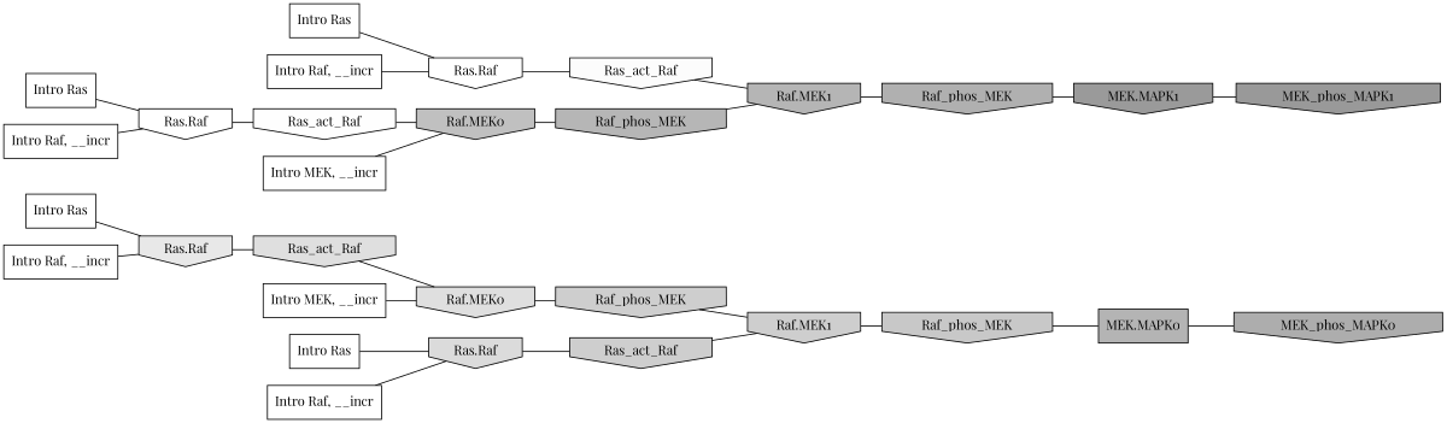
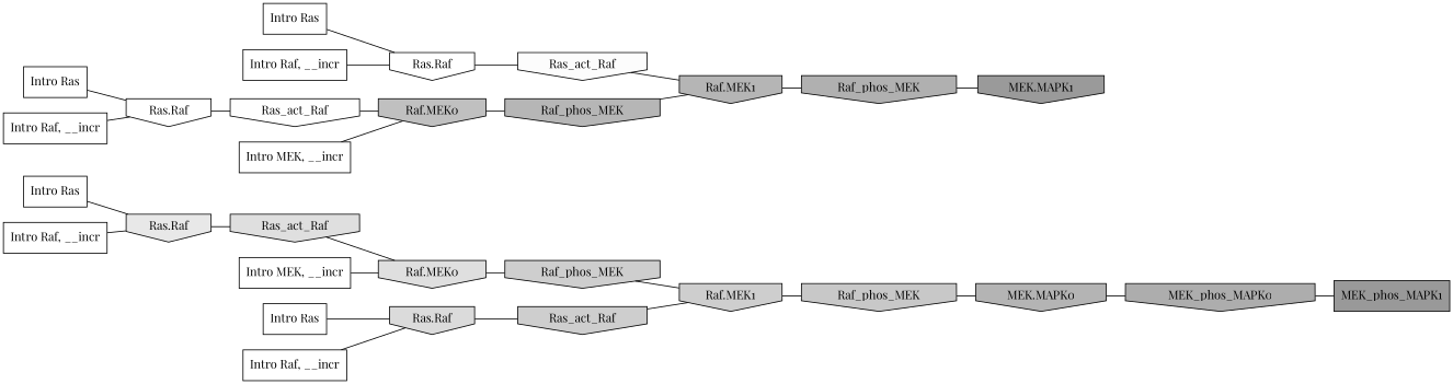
  digraph {
    fontname="Playfair Display"
    rankdir=LR
    ranksep=0.30
    node [fillcolor="0.000 0.000 1.000" fontname="Playfair Display" shape=invhouse style=filled]
    edge [color="0.000 0.000 0.000" dir=none fontname="Playfair Display"]
    n1 [label="Intro Ras" shape=rectangle]
    n2 [fillcolor="0.000 0.000 0.907" label="Ras.Raf"]
    n3 [fillcolor="0.000 0.000 0.875" label=Ras_act_Raf]
    n4 [label="Intro Ras" shape=rectangle]
    n5 [label="Ras.Raf"]
    n6 [fillcolor="0.000 0.000 0.986" label=Ras_act_Raf]
    n7 [label="Intro Ras" shape=rectangle]
    n8 [label="Ras.Raf"]
    n9 [fillcolor="0.000 0.000 0.996" label=Ras_act_Raf]
    n10 [label="Intro Ras" shape=rectangle]
    n11 [fillcolor="0.000 0.000 0.856" label="Ras.Raf"]
    n12 [fillcolor="0.000 0.000 0.808" label=Ras_act_Raf]
    n13 [label="Intro Raf, __incr" shape=rectangle]
    n14 [label="Intro Raf, __incr" shape=rectangle]
    n15 [label="Intro Raf, __incr" shape=rectangle]
    n16 [label="Intro Raf, __incr" shape=rectangle]
    n17 [label="Intro MEK, __incr" shape=rectangle]
    n18 [fillcolor="0.000 0.000 0.751" label="Raf.MEK0"]
    n19 [fillcolor="0.000 0.000 0.714" label=Raf_phos_MEK]
    n20 [label="Intro MEK, __incr" shape=rectangle]
    n21 [fillcolor="0.000 0.000 0.875" label="Raf.MEK0"]
    n22 [fillcolor="0.000 0.000 0.808" label=Raf_phos_MEK]
-   n23 [fillcolor="0.000 0.000 0.706" label="MEK.MAPK0" shape=box]
+   n23 [fillcolor="0.000 0.000 0.706" label="MEK.MAPK0"]
    n24 [fillcolor="0.000 0.000 0.678" label=MEK_phos_MAPK0]
    n25 [fillcolor="0.000 0.000 0.708" label="Raf.MEK1"]
    n26 [fillcolor="0.000 0.000 0.690" label=Raf_phos_MEK]
    n27 [fillcolor="0.000 0.000 0.808" label="Raf.MEK1"]
    n28 [fillcolor="0.000 0.000 0.784" label=Raf_phos_MEK]
    n29 [fillcolor="0.000 0.000 0.603" label="MEK.MAPK1"]
-   n30 [fillcolor="0.000 0.000 0.600" label=MEK_phos_MAPK1]
+   n30 [fillcolor="0.000 0.000 0.600" label=MEK_phos_MAPK1 shape=box]
    n1 -> n2
    n2 -> n3
    n3 -> n21
    n4 -> n5
    n5 -> n6
    n6 -> n25
    n7 -> n8
    n8 -> n9
    n9 -> n18
    n10 -> n11
    n11 -> n12
    n12 -> n27
    n13 -> n5
    n14 -> n8
    n15 -> n11
    n16 -> n2
    n17 -> n18
    n18 -> n19
    n19 -> n25
    n20 -> n21
    n21 -> n22
    n22 -> n27
    n23 -> n24
    n25 -> n26
    n26 -> n29
    n27 -> n28
    n28 -> n23
-   n29 -> n30
+   n24 -> n30
  }
